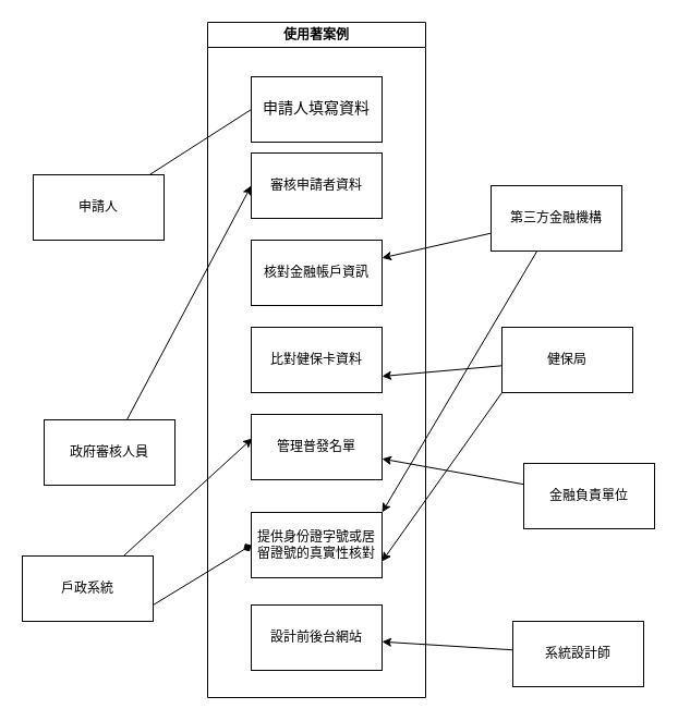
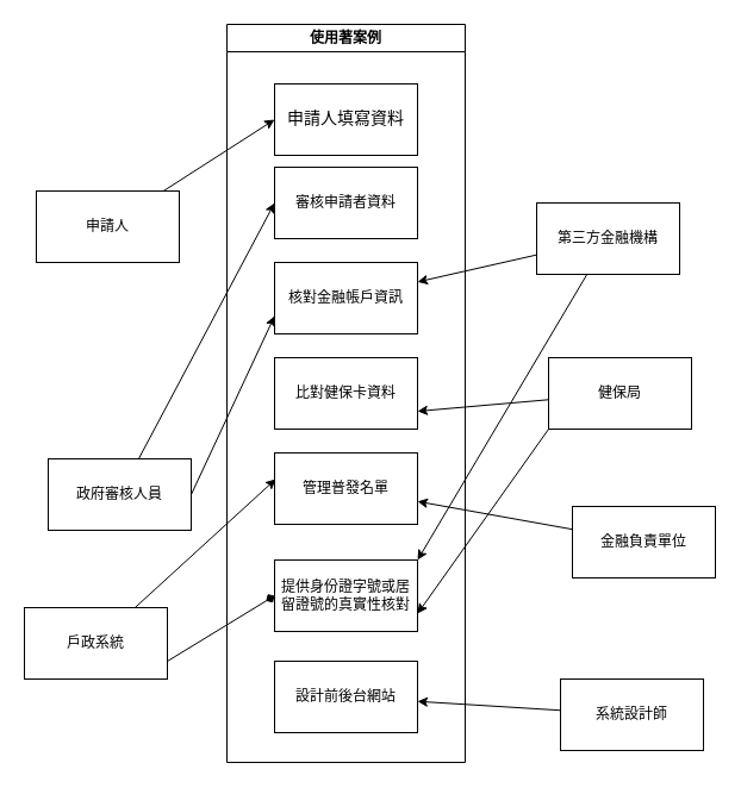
  <mxCell id="0" />
  <mxCell id="1" parent="0" />
  <mxCell id="2" value="使用著案例" style="swimlane;whiteSpace=wrap;html=1;strokeColor=#000000;" vertex="1" parent="1"><mxGeometry x="190" y="20" width="200" height="620" as="geometry" /></mxCell>
  <mxCell id="3" value="&lt;div style=&quot;font-family: Consolas, &amp;quot;Courier New&amp;quot;, monospace; font-size: 14px; line-height: 19px;&quot;&gt;&lt;font color=&quot;#000000&quot;&gt;申請人填寫資料&lt;/font&gt;&lt;/div&gt;" style="rounded=0;whiteSpace=wrap;html=1;strokeColor=#000000;" vertex="1" parent="2"><mxGeometry x="40" y="50" width="120" height="60" as="geometry" /></mxCell>
  <mxCell id="4" value="審核申請者資料" style="rounded=0;whiteSpace=wrap;html=1;strokeColor=#000000;" vertex="1" parent="2"><mxGeometry x="40" y="120" width="120" height="60" as="geometry" /></mxCell>
  <mxCell id="5" value="核對金融帳戶資訊" style="rounded=0;whiteSpace=wrap;html=1;strokeColor=#000000;" vertex="1" parent="2"><mxGeometry x="40" y="200" width="120" height="60" as="geometry" /></mxCell>
  <mxCell id="6" value="比對健保卡資料" style="rounded=0;whiteSpace=wrap;html=1;strokeColor=#000000;" vertex="1" parent="2"><mxGeometry x="40" y="280" width="120" height="60" as="geometry" /></mxCell>
  <mxCell id="7" value="管理普發名單" style="rounded=0;whiteSpace=wrap;html=1;strokeColor=#000000;" vertex="1" parent="2"><mxGeometry x="40" y="360" width="120" height="60" as="geometry" /></mxCell>
  <mxCell id="8" value="提供身份證字號或居留證號的真實性核對" style="rounded=0;whiteSpace=wrap;html=1;strokeColor=#000000;" vertex="1" parent="2"><mxGeometry x="40" y="450" width="120" height="60" as="geometry" /></mxCell>
  <mxCell id="9" value="設計前後台網站" style="rounded=0;whiteSpace=wrap;html=1;strokeColor=#000000;" vertex="1" parent="2"><mxGeometry x="40" y="535" width="120" height="60" as="geometry" /></mxCell>
- <mxCell id="10" style="edgeStyle=none;html=1;entryX=0;entryY=0.5;entryDx=0;entryDy=0;strokeColor=#000000;endArrow=none;" edge="1" parent="1" source="11" target="3"><mxGeometry relative="1" as="geometry" /></mxCell>
+ <mxCell id="10" style="edgeStyle=none;html=1;entryX=0;entryY=0.5;entryDx=0;entryDy=0;strokeColor=#000000;" edge="1" parent="1" source="11" target="3"><mxGeometry relative="1" as="geometry" /></mxCell>
  <mxCell id="11" value="申請人" style="rounded=0;whiteSpace=wrap;html=1;strokeColor=#000000;" vertex="1" parent="1"><mxGeometry x="30" y="160" width="120" height="60" as="geometry" /></mxCell>
  <mxCell id="12" style="edgeStyle=none;html=1;strokeColor=#000000;" edge="1" parent="1" source="13" target="9"><mxGeometry relative="1" as="geometry" /></mxCell>
  <mxCell id="13" value="系統設計師" style="rounded=0;whiteSpace=wrap;html=1;strokeColor=#000000;" vertex="1" parent="1"><mxGeometry x="470" y="570" width="120" height="60" as="geometry" /></mxCell>
  <mxCell id="14" style="edgeStyle=none;html=1;strokeColor=#000000;" edge="1" parent="1" source="16" target="5"><mxGeometry relative="1" as="geometry" /></mxCell>
  <mxCell id="15" style="edgeStyle=none;html=1;entryX=1;entryY=0;entryDx=0;entryDy=0;strokeColor=#000000;" edge="1" parent="1" source="16" target="8"><mxGeometry relative="1" as="geometry" /></mxCell>
  <mxCell id="16" value="第三方金融機構" style="rounded=0;whiteSpace=wrap;html=1;strokeColor=#000000;" vertex="1" parent="1"><mxGeometry x="450" y="170" width="120" height="60" as="geometry" /></mxCell>
  <mxCell id="17" style="edgeStyle=none;html=1;entryX=1;entryY=0.75;entryDx=0;entryDy=0;strokeColor=#000000;" edge="1" parent="1" source="19" target="6"><mxGeometry relative="1" as="geometry" /></mxCell>
  <mxCell id="18" style="edgeStyle=none;html=1;exitX=0;exitY=1;exitDx=0;exitDy=0;entryX=1;entryY=0.75;entryDx=0;entryDy=0;strokeColor=#000000;" edge="1" parent="1" source="19" target="8"><mxGeometry relative="1" as="geometry" /></mxCell>
  <mxCell id="19" value="健保局" style="rounded=0;whiteSpace=wrap;html=1;strokeColor=#000000;" vertex="1" parent="1"><mxGeometry x="460" y="300" width="120" height="60" as="geometry" /></mxCell>
  <mxCell id="20" style="edgeStyle=none;html=1;entryX=0.008;entryY=0.367;entryDx=0;entryDy=0;entryPerimeter=0;strokeColor=#000000;" edge="1" parent="1" source="22" target="7"><mxGeometry relative="1" as="geometry" /></mxCell>
  <mxCell id="21" style="edgeStyle=none;html=1;exitX=1;exitY=0.75;exitDx=0;exitDy=0;entryX=0;entryY=0.5;entryDx=0;entryDy=0;strokeColor=#000000;endArrow=diamond;" edge="1" parent="1" source="22" target="8"><mxGeometry relative="1" as="geometry" /></mxCell>
  <mxCell id="22" value="戶政系統" style="rounded=0;whiteSpace=wrap;html=1;strokeColor=#000000;" vertex="1" parent="1"><mxGeometry x="20" y="510" width="120" height="60" as="geometry" /></mxCell>
  <mxCell id="23" style="edgeStyle=none;html=1;strokeColor=#000000;" edge="1" parent="1" source="24" target="7"><mxGeometry relative="1" as="geometry" /></mxCell>
  <mxCell id="24" value="金融負責單位" style="rounded=0;whiteSpace=wrap;html=1;strokeColor=#000000;" vertex="1" parent="1"><mxGeometry x="480" y="425" width="120" height="60" as="geometry" /></mxCell>
  <mxCell id="25" style="edgeStyle=none;html=1;entryX=0;entryY=0.5;entryDx=0;entryDy=0;strokeColor=#000000;" edge="1" parent="1" source="27" target="4"><mxGeometry relative="1" as="geometry" /></mxCell>
+ <mxCell id="26" style="edgeStyle=none;html=1;exitX=1;exitY=0.5;exitDx=0;exitDy=0;entryX=0;entryY=0.75;entryDx=0;entryDy=0;strokeColor=#000000;" edge="1" parent="1" source="27" target="5"><mxGeometry relative="1" as="geometry" /></mxCell>
  <mxCell id="27" value="政府審核人員" style="rounded=0;whiteSpace=wrap;html=1;strokeColor=#000000;" vertex="1" parent="1"><mxGeometry x="40" y="385" width="120" height="60" as="geometry" /></mxCell>
